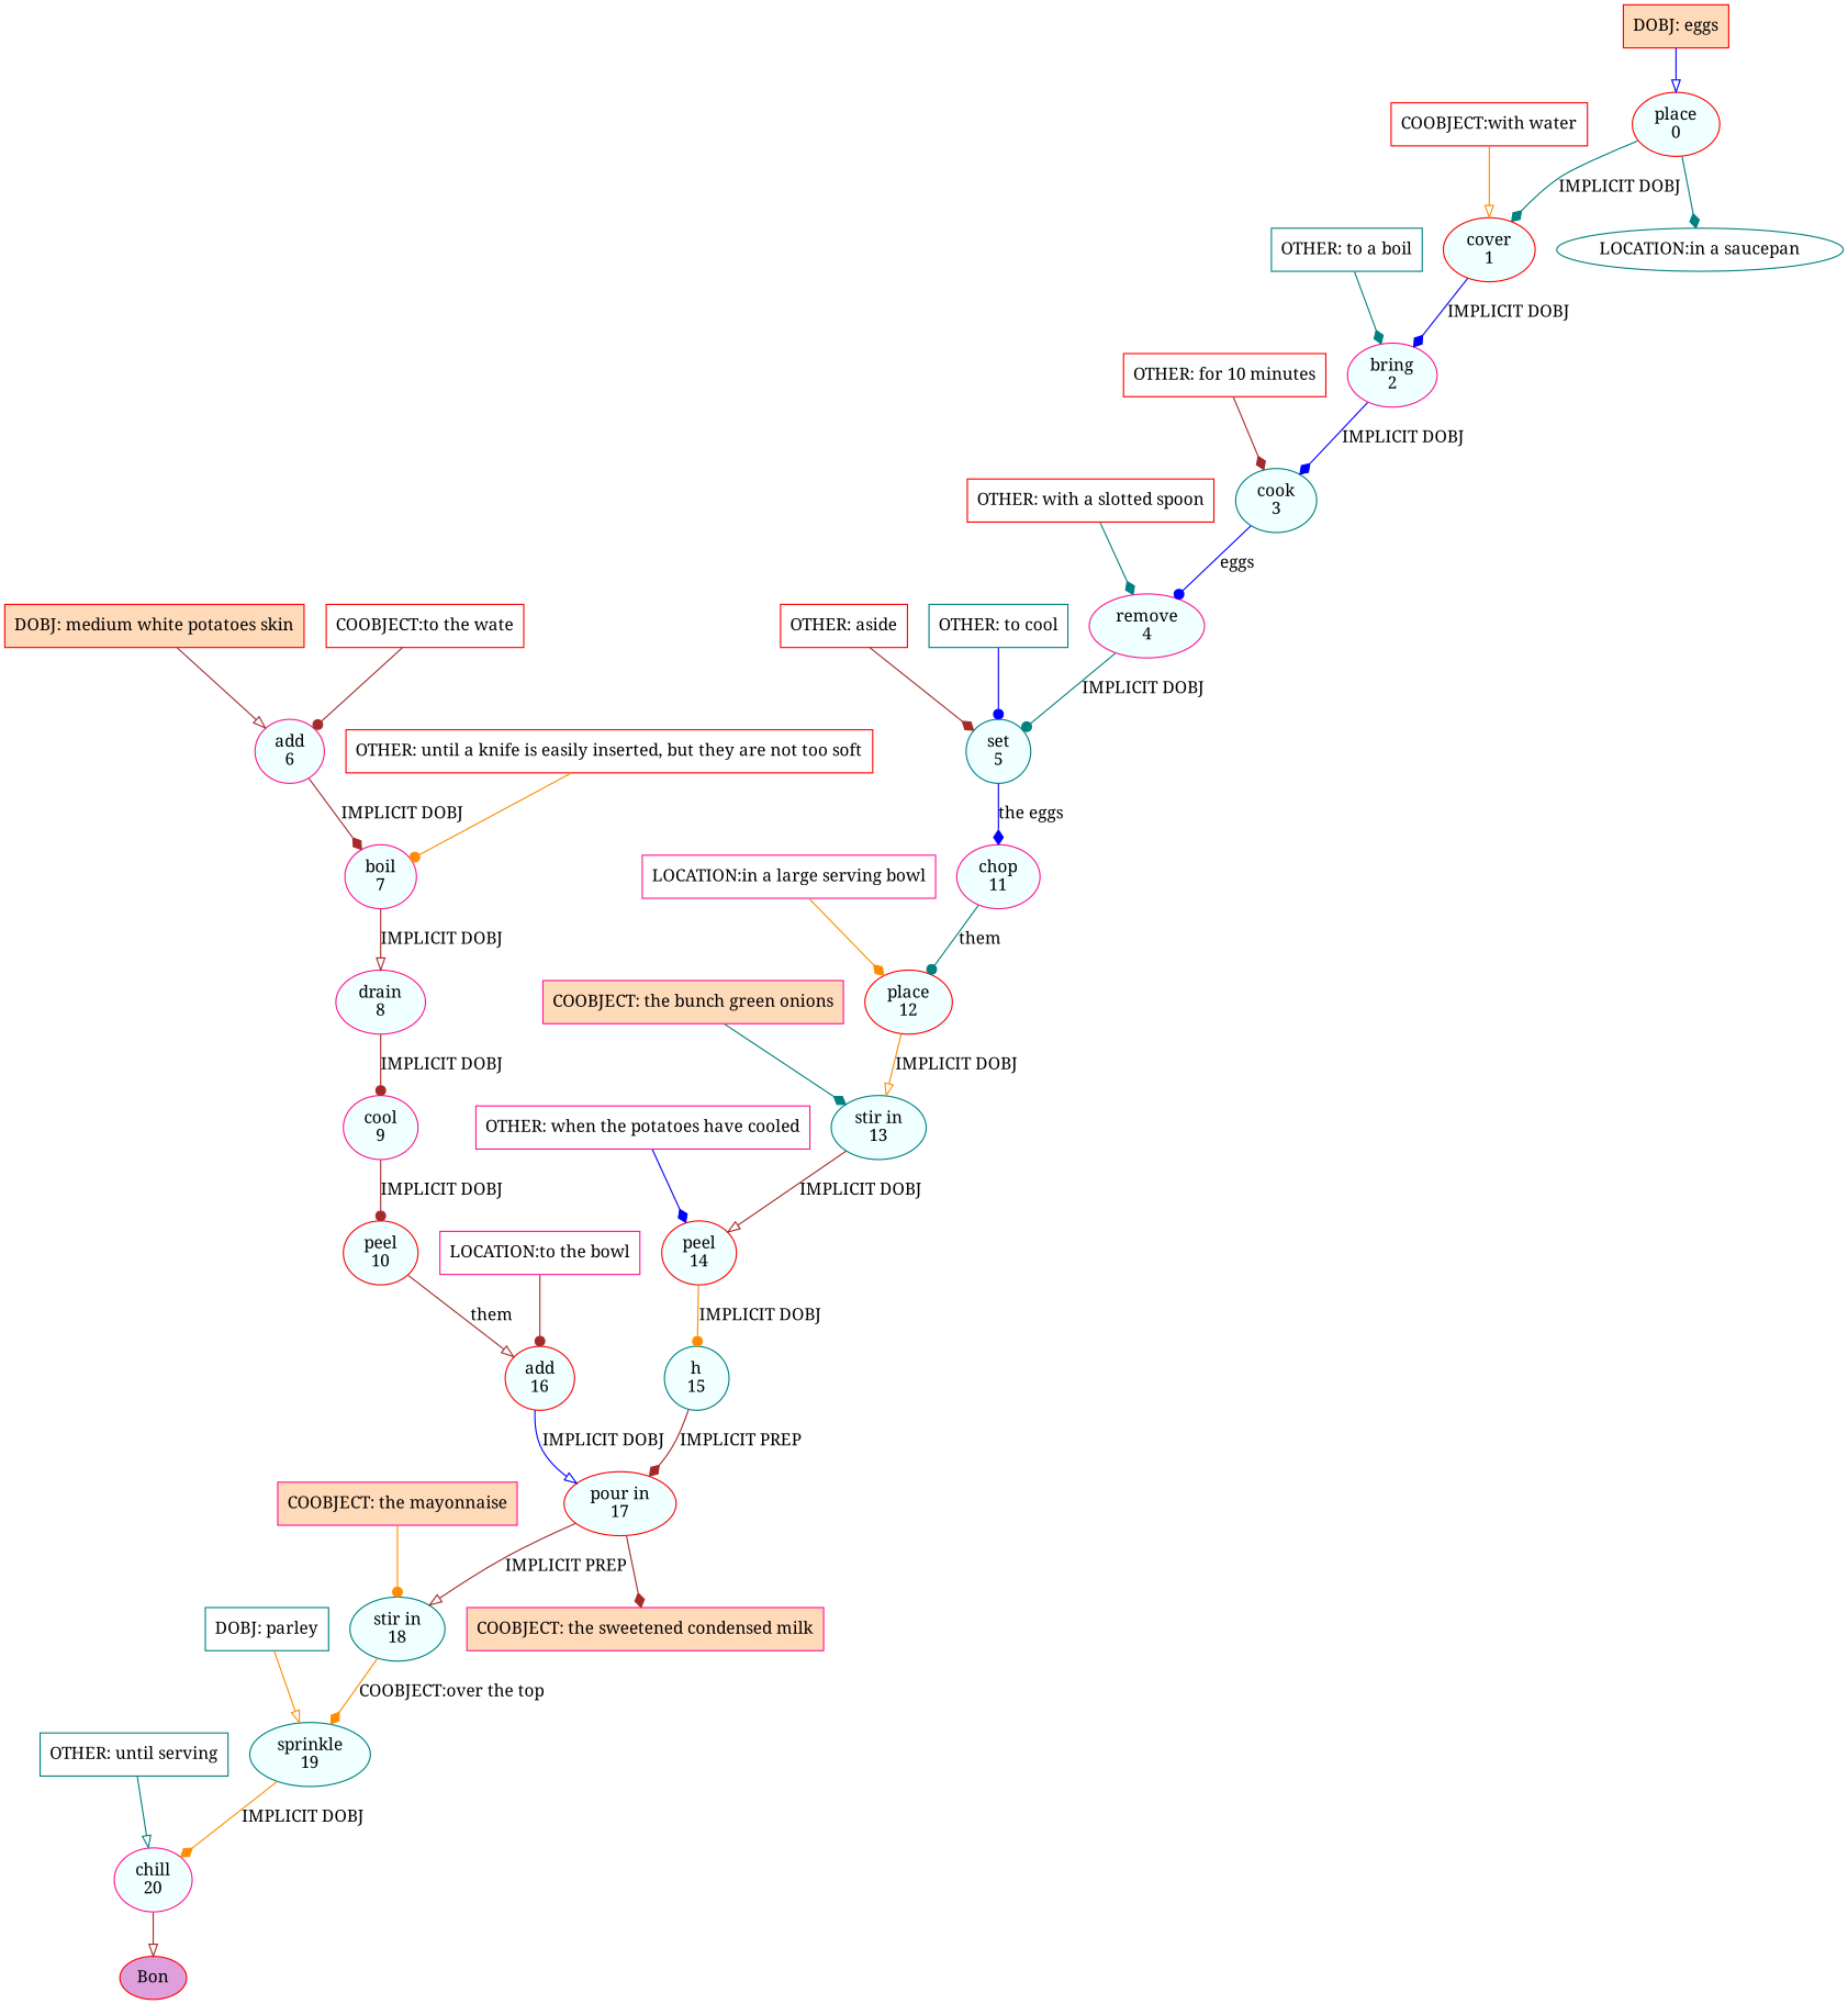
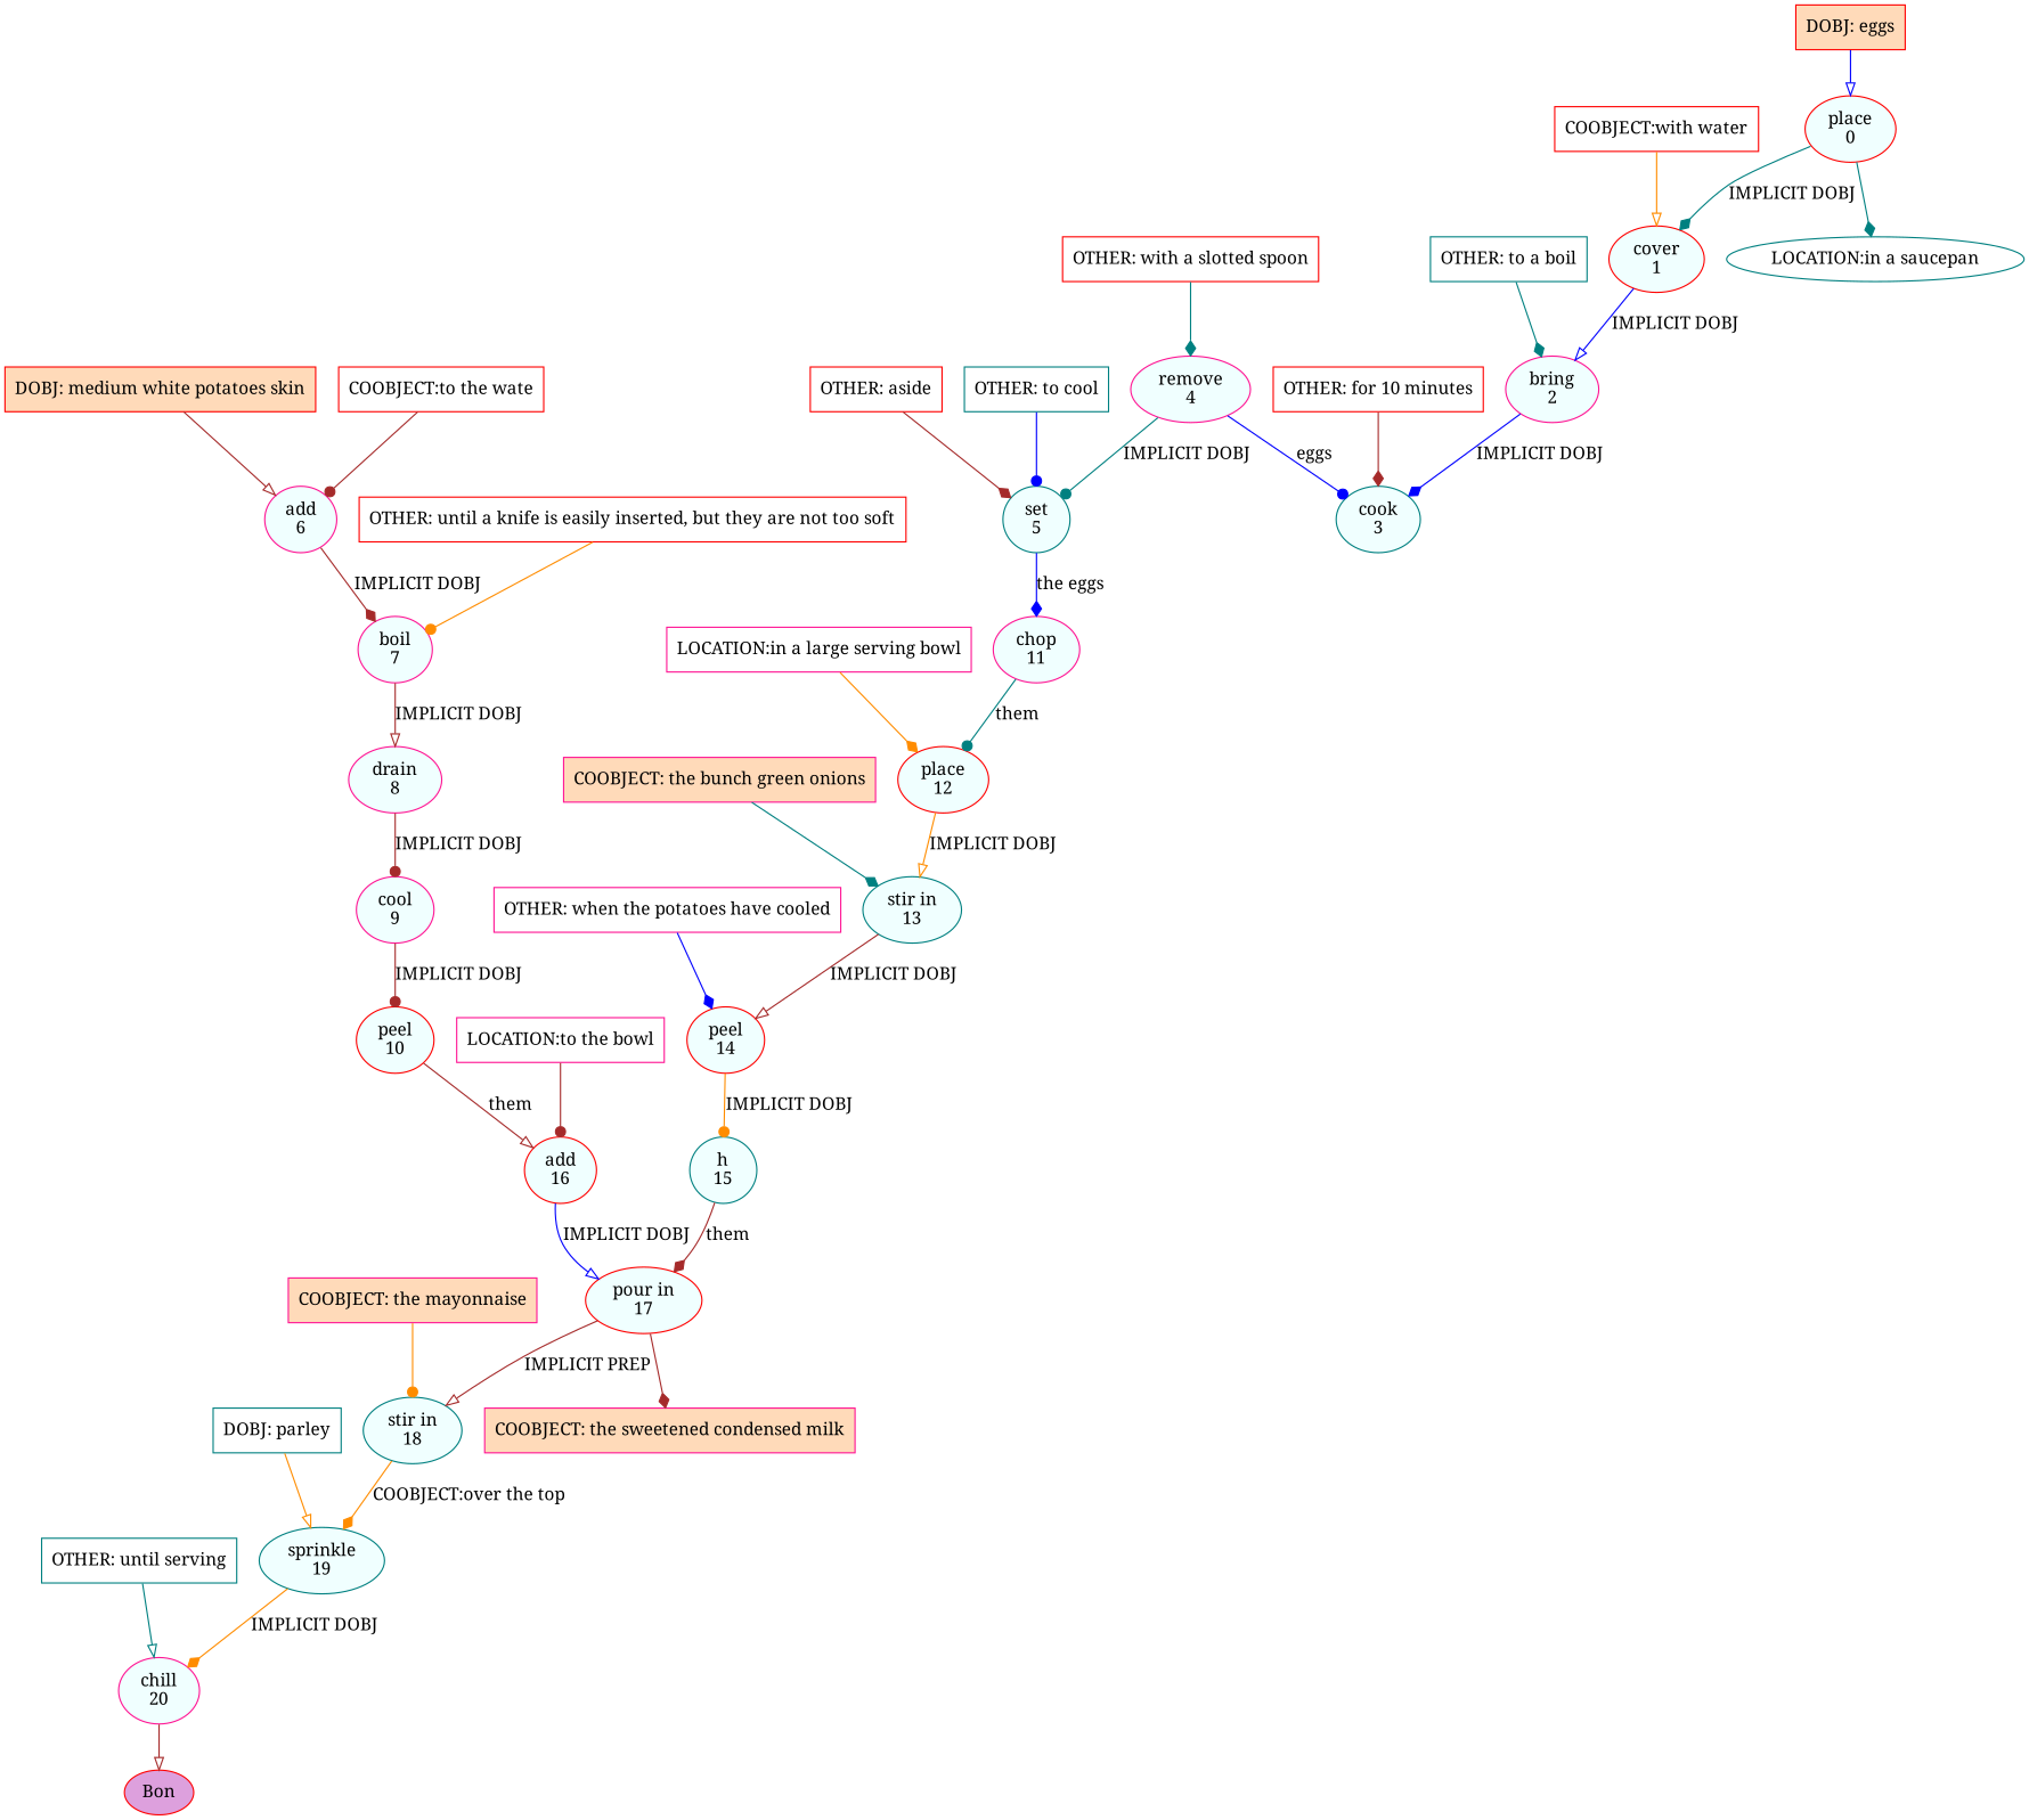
  digraph {
    fontname="Noto Serif"
    node [color=red fillcolor=azure fontname="Noto Serif" shape=oval style=filled]
    edge [arrowhead=diamond color=brown fontname="Noto Serif"]
    n1 [label="place\n0"]
    n2 [label="cover\n1"]
    n3 [color=teal fillcolor=white label="LOCATION:in a saucepan" shape=ellipse]
    n4 [color=deeppink label="bring\n2"]
    n5 [color=teal label="cook\n3"]
    n6 [color=deeppink label="remove\n4"]
    n7 [color=teal label="set\n5"]
    n8 [color=deeppink label="chop\n11"]
    n9 [label="place\n12"]
    n10 [color=deeppink label="add\n6"]
    n11 [color=deeppink label="boil\n7"]
    n12 [color=deeppink label="drain\n8"]
    n13 [color=deeppink label="cool\n9"]
    n14 [label="peel\n10"]
    n15 [label="add\n16"]
    n16 [label="pour in\n17"]
    n17 [color=teal label="stir in\n13"]
    n18 [label="peel\n14"]
    n19 [color=teal label="h\n15"]
    n20 [color=teal label="stir in\n18"]
    n21 [color=deeppink fillcolor=peachpuff label="COOBJECT: the sweetened condensed milk" shape=box]
    n22 [color=teal label="sprinkle\n19"]
    n23 [color=deeppink label="chill\n20"]
    n24 [fillcolor=plum label=Bon]
    n25 [fillcolor=peachpuff label="DOBJ: eggs" shape=box]
    n26 [fillcolor=peachpuff label="DOBJ: medium white potatoes skin" shape=box]
    n27 [fillcolor=white label="COOBJECT:to the wate" shape=box]
    n28 [fillcolor=white label="COOBJECT:with water" shape=box]
    n29 [color=teal fillcolor=white label="OTHER: to a boil" shape=box]
    n30 [fillcolor=white label="OTHER: for 10 minutes" shape=box]
    n31 [fillcolor=white label="OTHER: with a slotted spoon" shape=box]
    n32 [fillcolor=white label="OTHER: aside" shape=box]
    n33 [color=teal fillcolor=white label="OTHER: to cool" shape=box]
    n34 [fillcolor=white label="OTHER: until a knife is easily inserted, but they are not too soft" shape=box]
    n35 [color=deeppink fillcolor=white label="LOCATION:in a large serving bowl" shape=box]
    n36 [color=deeppink fillcolor=peachpuff label="COOBJECT: the bunch green onions" shape=box]
    n37 [color=deeppink fillcolor=white label="OTHER: when the potatoes have cooled" shape=box]
    n38 [color=deeppink fillcolor=white label="LOCATION:to the bowl" shape=box]
    n39 [color=deeppink fillcolor=peachpuff label="COOBJECT: the mayonnaise" shape=box]
    n40 [color=teal fillcolor=white label="DOBJ: parley" shape=box]
    n41 [color=teal fillcolor=white label="OTHER: until serving" shape=box]
    n1 -> n2 [color=teal label="IMPLICIT DOBJ"]
    n1 -> n3 [color=teal]
-   n2 -> n4 [color=blue label="IMPLICIT DOBJ"]
+   n2 -> n4 [arrowhead=onormal color=blue label="IMPLICIT DOBJ"]
    n4 -> n5 [color=blue label="IMPLICIT DOBJ"]
-   n5 -> n6 [arrowhead=dot color=blue label=eggs]
+   n6 -> n5 [arrowhead=dot color=blue label=eggs]
    n6 -> n7 [arrowhead=dot color=teal label="IMPLICIT DOBJ"]
    n7 -> n8 [color=blue label="the eggs"]
    n8 -> n9 [arrowhead=dot color=teal label=them]
    n9 -> n17 [arrowhead=onormal color=darkorange label="IMPLICIT DOBJ"]
    n10 -> n11 [label="IMPLICIT DOBJ"]
    n11 -> n12 [arrowhead=onormal label="IMPLICIT DOBJ"]
    n12 -> n13 [arrowhead=dot label="IMPLICIT DOBJ"]
    n13 -> n14 [arrowhead=dot label="IMPLICIT DOBJ"]
    n14 -> n15 [arrowhead=onormal label=them]
    n15 -> n16 [arrowhead=onormal color=blue label="IMPLICIT DOBJ"]
    n16 -> n20 [arrowhead=onormal label="IMPLICIT PREP"]
    n16 -> n21
    n17 -> n18 [arrowhead=onormal label="IMPLICIT DOBJ"]
    n18 -> n19 [arrowhead=dot color=darkorange label="IMPLICIT DOBJ"]
-   n19 -> n16 [label="IMPLICIT PREP"]
+   n19 -> n16 [label=them]
    n20 -> n22 [color=darkorange label="COOBJECT:over the top"]
    n22 -> n23 [color=darkorange label="IMPLICIT DOBJ"]
    n23 -> n24 [arrowhead=onormal]
    n25 -> n1 [arrowhead=onormal color=blue]
    n26 -> n10 [arrowhead=onormal]
    n27 -> n10 [arrowhead=dot]
    n28 -> n2 [arrowhead=onormal color=darkorange]
    n29 -> n4 [color=teal]
    n30 -> n5
    n31 -> n6 [color=teal]
    n32 -> n7
    n33 -> n7 [arrowhead=dot color=blue]
    n34 -> n11 [arrowhead=dot color=darkorange]
    n35 -> n9 [color=darkorange]
    n36 -> n17 [color=teal]
    n37 -> n18 [color=blue]
    n38 -> n15 [arrowhead=dot]
    n39 -> n20 [arrowhead=dot color=darkorange]
    n40 -> n22 [arrowhead=onormal color=darkorange]
    n41 -> n23 [arrowhead=onormal color=teal]
  }
